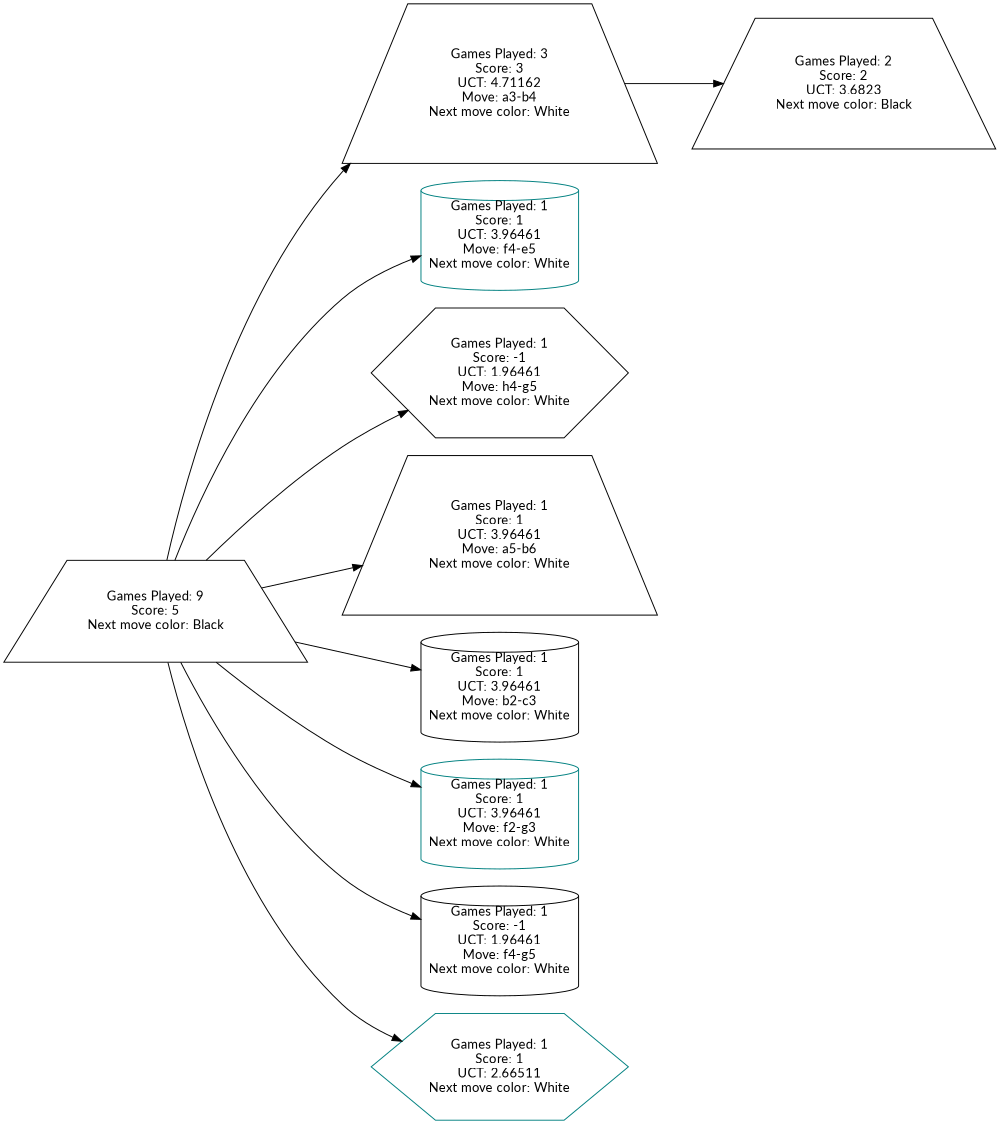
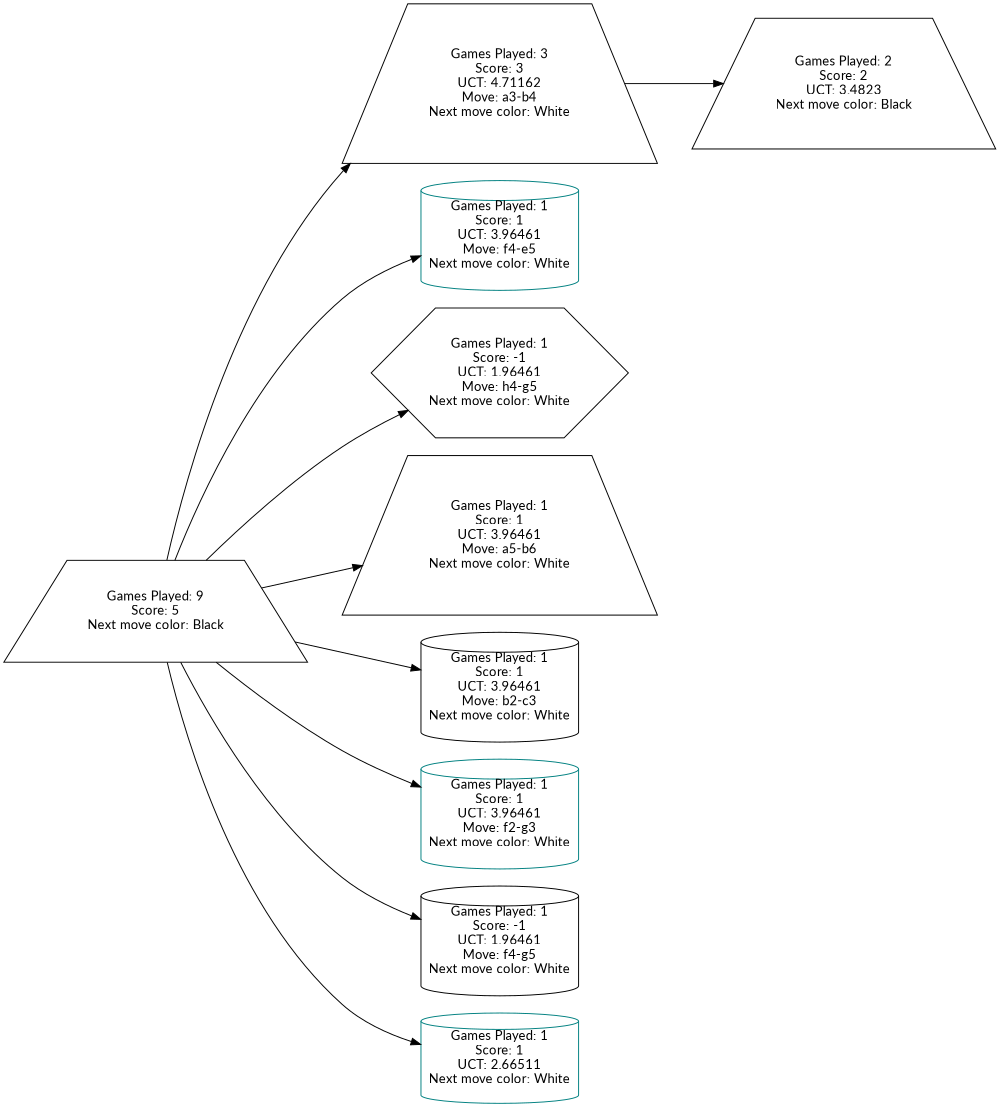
  digraph {
    fontname=Lato
    rankdir=LR
    node [color=black fontname=Lato shape=trapezium]
    edge [fontname=Lato]
    n1 [label="Games Played: 9\nScore: 5\nNext move color: Black"]
    n2 [label="Games Played: 3\nScore: 3\nUCT: 4.71162\nMove: a3-b4\nNext move color: White"]
    n3 [color=teal label="Games Played: 1\nScore: 1\nUCT: 3.96461\nMove: f4-e5\nNext move color: White" shape=cylinder]
    n4 [label="Games Played: 1\nScore: -1\nUCT: 1.96461\nMove: h4-g5\nNext move color: White" shape=hexagon]
    n5 [label="Games Played: 1\nScore: 1\nUCT: 3.96461\nMove: a5-b6\nNext move color: White"]
    n6 [label="Games Played: 1\nScore: 1\nUCT: 3.96461\nMove: b2-c3\nNext move color: White" shape=cylinder]
    n7 [color=teal label="Games Played: 1\nScore: 1\nUCT: 3.96461\nMove: f2-g3\nNext move color: White" shape=cylinder]
    n8 [label="Games Played: 1\nScore: -1\nUCT: 1.96461\nMove: f4-g5\nNext move color: White" shape=cylinder]
-   n9 [color=teal label="Games Played: 1\nScore: 1\nUCT: 2.66511\nNext move color: White" shape=hexagon]
-   n10 [label="Games Played: 2\nScore: 2\nUCT: 3.6823\nNext move color: Black"]
+   n9 [color=teal label="Games Played: 1\nScore: 1\nUCT: 2.66511\nNext move color: White" shape=cylinder]
+   n10 [label="Games Played: 2\nScore: 2\nUCT: 3.4823\nNext move color: Black"]
    n1 -> n2
    n1 -> n3
    n1 -> n4
    n1 -> n5
    n1 -> n6
    n1 -> n7
    n1 -> n8
    n1 -> n9
    n2 -> n10
  }
